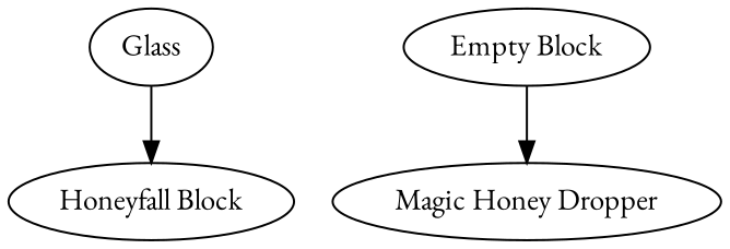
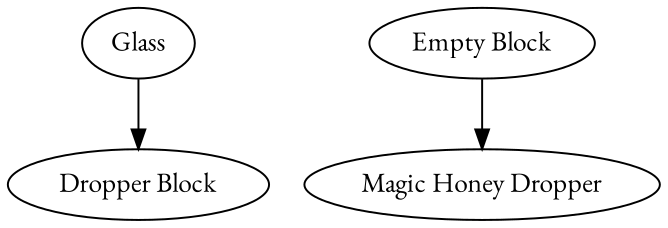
  digraph {
    fontname="EB Garamond"
    node [fontname="EB Garamond"]
    edge [color=black fontname="EB Garamond"]
    Glass
-   "Honeyfall Block"
+   "Honeyfall Block" [label="Dropper Block"]
    n3 [label="Empty Block"]
    "Magic Honey Dropper"
    Glass -> "Honeyfall Block"
    n3 -> "Magic Honey Dropper"
  }
